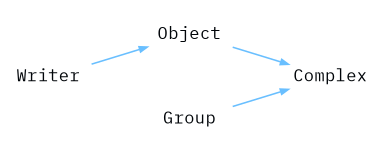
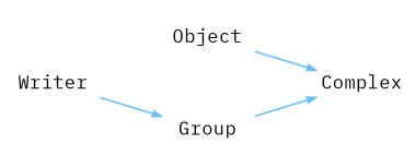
  digraph {
    fontname="IBM Plex Mono"
    rankdir=LR
    node [fontcolor="#010509FF" fontname="IBM Plex Mono" fontsize=11 margin=0.01 shape=none]
    edge [arrowsize=0.5 color="#69BFFFFF" fontname="IBM Plex Mono"]
    n1 [label=Writer]
    n2 [label=Object]
    n3 [label=Complex]
    n4 [label=Group]
-   n1 -> n2
+   n1 -> n4
    n2 -> n3
    n4 -> n3
  }
